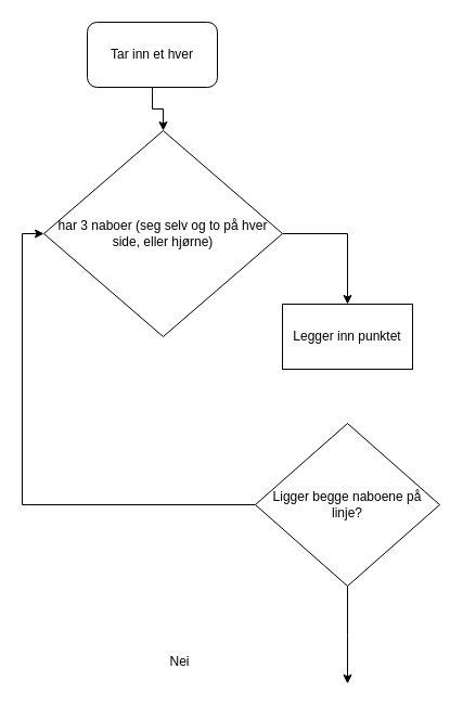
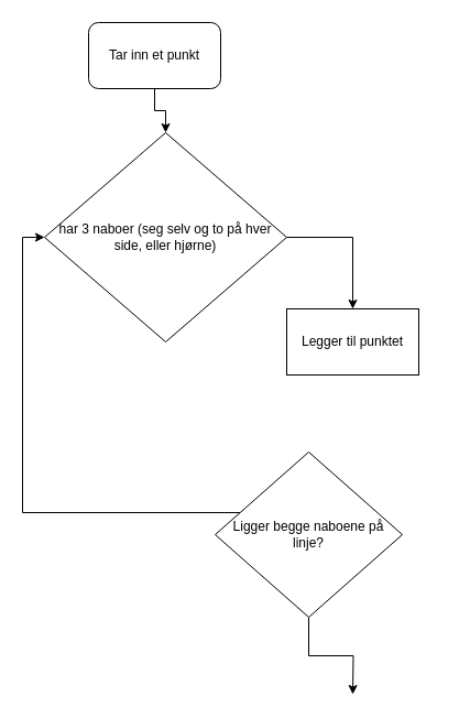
  <mxCell id="0" />
  <mxCell id="1" parent="0" />
  <mxCell id="2" style="edgeStyle=orthogonalEdgeStyle;rounded=0;orthogonalLoop=1;jettySize=auto;html=1;entryX=0.5;entryY=0;entryDx=0;entryDy=0;" parent="1" source="3" target="4" edge="1"><mxGeometry relative="1" as="geometry"><Array as="points"><mxPoint x="320" y="215" /></Array></mxGeometry></mxCell>
  <mxCell id="3" value="har 3 naboer (seg selv og to på hver side, eller hjørne)" style="rhombus;whiteSpace=wrap;html=1;" parent="1" vertex="1"><mxGeometry x="40" y="120" width="220" height="190" as="geometry" /></mxCell>
- <mxCell id="4" value="Legger inn punktet" style="rounded=0;whiteSpace=wrap;html=1;" parent="1" vertex="1"><mxGeometry x="260" y="280" width="120" height="60" as="geometry" /></mxCell>
+ <mxCell id="4" value="Legger til punktet" style="rounded=0;whiteSpace=wrap;html=1;" parent="1" vertex="1"><mxGeometry x="260" y="280" width="120" height="60" as="geometry" /></mxCell>
  <mxCell id="5" style="edgeStyle=orthogonalEdgeStyle;rounded=0;orthogonalLoop=1;jettySize=auto;html=1;entryX=0;entryY=0.5;entryDx=0;entryDy=0;" parent="1" source="7" target="3" edge="1"><mxGeometry relative="1" as="geometry"><Array as="points"><mxPoint x="20" y="465" /><mxPoint x="20" y="215" /></Array></mxGeometry></mxCell>
  <mxCell id="6" style="edgeStyle=orthogonalEdgeStyle;rounded=0;orthogonalLoop=1;jettySize=auto;html=1;" parent="1" source="7" edge="1"><mxGeometry relative="1" as="geometry"><mxPoint x="320" y="630" as="targetPoint" /></mxGeometry></mxCell>
- <mxCell id="7" value="Ligger begge naboene på linje?" style="rhombus;whiteSpace=wrap;html=1;" parent="1" vertex="1"><mxGeometry x="235" y="390" width="170" height="150" as="geometry" /></mxCell>
- <mxCell id="8" value="Nei" style="text;html=1;align=center;verticalAlign=middle;resizable=0;points=[];autosize=1;" parent="1" vertex="1"><mxGeometry x="150" y="600" width="30" height="20" as="geometry" /></mxCell>
+ <mxCell id="7" value="Ligger begge naboene på linje?" style="rhombus;whiteSpace=wrap;html=1;" parent="1" vertex="1"><mxGeometry x="195" y="410" width="170" height="150" as="geometry" /></mxCell>
  <mxCell id="9" style="edgeStyle=orthogonalEdgeStyle;rounded=0;orthogonalLoop=1;jettySize=auto;html=1;entryX=0.5;entryY=0;entryDx=0;entryDy=0;" parent="1" source="10" target="3" edge="1"><mxGeometry relative="1" as="geometry" /></mxCell>
- <mxCell id="10" value="Tar inn et hver" style="rounded=1;whiteSpace=wrap;html=1;" parent="1" vertex="1"><mxGeometry x="80" y="20" width="120" height="60" as="geometry" /></mxCell>
+ <mxCell id="10" value="Tar inn et punkt" style="rounded=1;whiteSpace=wrap;html=1;" parent="1" vertex="1"><mxGeometry x="80" y="20" width="120" height="60" as="geometry" /></mxCell>
